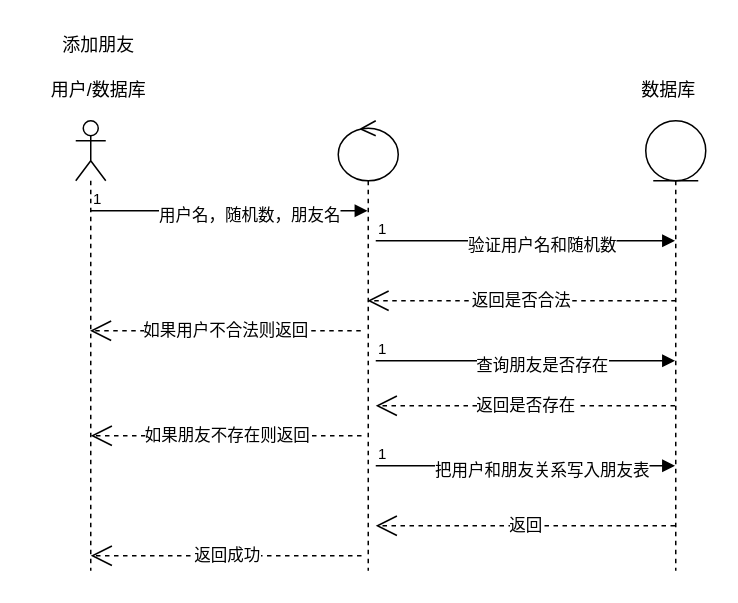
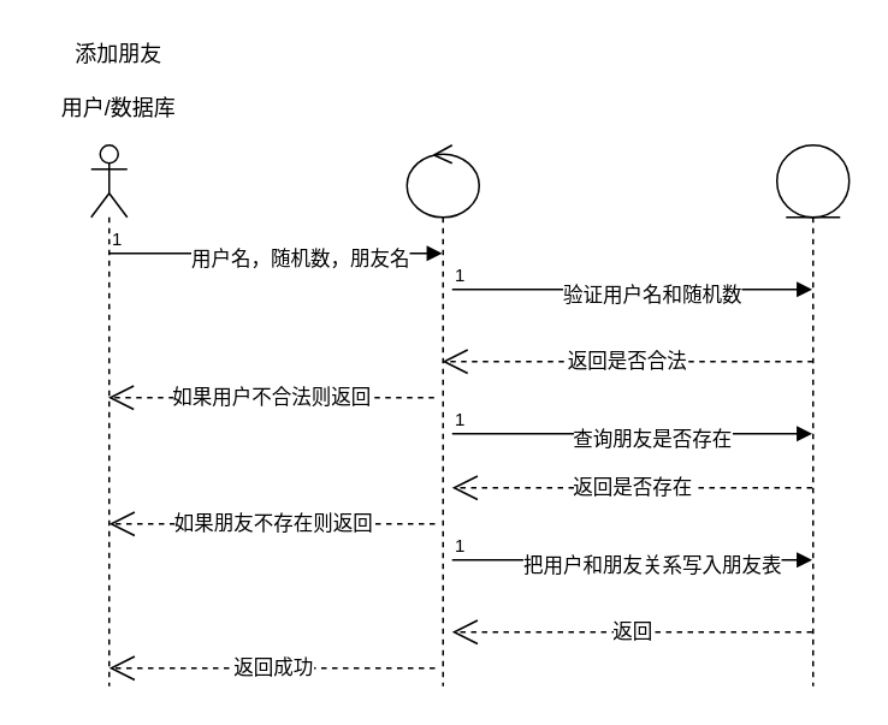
  <mxCell id="0" />
  <mxCell id="1" parent="0" />
  <mxCell id="2" value="" style="shape=umlLifeline;participant=umlActor;perimeter=lifelinePerimeter;whiteSpace=wrap;html=1;container=1;collapsible=0;recursiveResize=0;verticalAlign=top;spacingTop=36;labelBackgroundColor=#ffffff;outlineConnect=0;" vertex="1" parent="1"><mxGeometry x="50" y="80" width="20" height="300" as="geometry" /></mxCell>
  <mxCell id="3" value="" style="endArrow=block;endFill=1;html=1;edgeStyle=orthogonalEdgeStyle;align=left;verticalAlign=top;" edge="1" parent="2" target="6"><mxGeometry x="-1" relative="1" as="geometry"><mxPoint x="10" y="60" as="sourcePoint" /><mxPoint x="170" y="60" as="targetPoint" /><Array as="points"><mxPoint x="150" y="60" /><mxPoint x="150" y="60" /></Array></mxGeometry></mxCell>
  <mxCell id="4" value="1" style="resizable=0;html=1;align=left;verticalAlign=bottom;labelBackgroundColor=#ffffff;fontSize=10;" connectable="0" vertex="1" parent="3"><mxGeometry x="-1" relative="1" as="geometry" /></mxCell>
  <mxCell id="5" value="用户名，随机数，朋友名" style="edgeLabel;html=1;align=center;verticalAlign=middle;resizable=0;points=[];" vertex="1" connectable="0" parent="3"><mxGeometry x="0.518" y="-35" relative="1" as="geometry"><mxPoint x="-35" y="-33" as="offset" /></mxGeometry></mxCell>
  <mxCell id="6" value="" style="shape=umlLifeline;participant=umlControl;perimeter=lifelinePerimeter;whiteSpace=wrap;html=1;container=1;collapsible=0;recursiveResize=0;verticalAlign=top;spacingTop=36;labelBackgroundColor=#ffffff;outlineConnect=0;" vertex="1" parent="1"><mxGeometry x="225" y="80" width="40" height="300" as="geometry" /></mxCell>
  <mxCell id="7" value="" style="endArrow=block;endFill=1;html=1;edgeStyle=orthogonalEdgeStyle;align=left;verticalAlign=top;" edge="1" parent="6" target="10"><mxGeometry x="-1" relative="1" as="geometry"><mxPoint x="25" y="80" as="sourcePoint" /><mxPoint x="185" y="80" as="targetPoint" /><Array as="points"><mxPoint x="185" y="80" /><mxPoint x="185" y="80" /></Array></mxGeometry></mxCell>
  <mxCell id="8" value="1" style="resizable=0;html=1;align=left;verticalAlign=bottom;labelBackgroundColor=#ffffff;fontSize=10;" connectable="0" vertex="1" parent="7"><mxGeometry x="-1" relative="1" as="geometry" /></mxCell>
  <mxCell id="9" value="验证用户名和随机数" style="edgeLabel;html=1;align=center;verticalAlign=middle;resizable=0;points=[];" vertex="1" connectable="0" parent="7"><mxGeometry x="0.604" y="-50" relative="1" as="geometry"><mxPoint x="-50" y="-48" as="offset" /></mxGeometry></mxCell>
  <mxCell id="10" value="" style="shape=umlLifeline;participant=umlEntity;perimeter=lifelinePerimeter;whiteSpace=wrap;html=1;container=1;collapsible=0;recursiveResize=0;verticalAlign=top;spacingTop=36;labelBackgroundColor=#ffffff;outlineConnect=0;" vertex="1" parent="1"><mxGeometry x="430" y="80" width="40" height="300" as="geometry" /></mxCell>
  <mxCell id="11" value="添加朋友" style="text;html=1;align=center;verticalAlign=middle;resizable=0;points=[];autosize=1;" vertex="1" parent="1"><mxGeometry x="35" y="20" width="60" height="20" as="geometry" /></mxCell>
  <mxCell id="12" value="用户/数据库" style="text;html=1;align=center;verticalAlign=middle;resizable=0;points=[];autosize=1;" vertex="1" parent="1"><mxGeometry x="20" y="50" width="90" height="20" as="geometry" /></mxCell>
- <mxCell id="13" value="数据库" style="text;html=1;align=center;verticalAlign=middle;resizable=0;points=[];autosize=1;" vertex="1" parent="1"><mxGeometry x="420" y="50" width="50" height="20" as="geometry" /></mxCell>
  <mxCell id="14" value="返回是否合法" style="endArrow=open;endSize=12;dashed=1;html=1;" edge="1" parent="1" target="6"><mxGeometry width="160" relative="1" as="geometry"><mxPoint x="450" y="200" as="sourcePoint" /><mxPoint x="290" y="200" as="targetPoint" /><Array as="points"><mxPoint x="360" y="200" /></Array></mxGeometry></mxCell>
  <mxCell id="15" value="如果用户不合法则返回" style="endArrow=open;endSize=12;dashed=1;html=1;" edge="1" parent="1"><mxGeometry width="160" relative="1" as="geometry"><mxPoint x="240" y="220" as="sourcePoint" /><mxPoint x="59.5" y="220" as="targetPoint" /><Array as="points"><mxPoint x="175" y="220" /></Array></mxGeometry></mxCell>
  <mxCell id="16" value="" style="endArrow=block;endFill=1;html=1;edgeStyle=orthogonalEdgeStyle;align=left;verticalAlign=top;" edge="1" parent="1"><mxGeometry x="-1" relative="1" as="geometry"><mxPoint x="250" y="240" as="sourcePoint" /><mxPoint x="449.5" y="240" as="targetPoint" /><Array as="points"><mxPoint x="410" y="240" /><mxPoint x="410" y="240" /></Array></mxGeometry></mxCell>
  <mxCell id="17" value="1" style="resizable=0;html=1;align=left;verticalAlign=bottom;labelBackgroundColor=#ffffff;fontSize=10;" connectable="0" vertex="1" parent="16"><mxGeometry x="-1" relative="1" as="geometry" /></mxCell>
  <mxCell id="18" value="查询朋友是否存在" style="edgeLabel;html=1;align=center;verticalAlign=middle;resizable=0;points=[];" vertex="1" connectable="0" parent="16"><mxGeometry x="0.604" y="-50" relative="1" as="geometry"><mxPoint x="-50" y="-48" as="offset" /></mxGeometry></mxCell>
  <mxCell id="19" value="返回是否存在" style="endArrow=open;endSize=12;dashed=1;html=1;" edge="1" parent="1" source="10"><mxGeometry width="160" relative="1" as="geometry"><mxPoint x="430.5" y="270" as="sourcePoint" /><mxPoint x="250" y="270" as="targetPoint" /><Array as="points"><mxPoint x="365.5" y="270" /></Array></mxGeometry></mxCell>
  <mxCell id="20" value="如果朋友不存在则返回" style="endArrow=open;endSize=12;dashed=1;html=1;" edge="1" parent="1"><mxGeometry width="160" relative="1" as="geometry"><mxPoint x="240.5" y="290" as="sourcePoint" /><mxPoint x="60" y="290" as="targetPoint" /><Array as="points"><mxPoint x="175.5" y="290" /></Array></mxGeometry></mxCell>
  <mxCell id="21" value="" style="endArrow=block;endFill=1;html=1;edgeStyle=orthogonalEdgeStyle;align=left;verticalAlign=top;" edge="1" parent="1"><mxGeometry x="-1" relative="1" as="geometry"><mxPoint x="250" y="310" as="sourcePoint" /><mxPoint x="449.5" y="310" as="targetPoint" /><Array as="points"><mxPoint x="410" y="310" /><mxPoint x="410" y="310" /></Array></mxGeometry></mxCell>
  <mxCell id="22" value="1" style="resizable=0;html=1;align=left;verticalAlign=bottom;labelBackgroundColor=#ffffff;fontSize=10;" connectable="0" vertex="1" parent="21"><mxGeometry x="-1" relative="1" as="geometry" /></mxCell>
  <mxCell id="23" value="把用户和朋友关系写入朋友表" style="edgeLabel;html=1;align=center;verticalAlign=middle;resizable=0;points=[];" vertex="1" connectable="0" parent="21"><mxGeometry x="0.604" y="-50" relative="1" as="geometry"><mxPoint x="-50" y="-48" as="offset" /></mxGeometry></mxCell>
  <mxCell id="24" value="返回" style="endArrow=open;endSize=12;dashed=1;html=1;" edge="1" parent="1"><mxGeometry width="160" relative="1" as="geometry"><mxPoint x="449.5" y="350" as="sourcePoint" /><mxPoint x="250" y="350" as="targetPoint" /><Array as="points"><mxPoint x="365.5" y="350" /></Array></mxGeometry></mxCell>
  <mxCell id="25" value="返回成功" style="endArrow=open;endSize=12;dashed=1;html=1;" edge="1" parent="1"><mxGeometry width="160" relative="1" as="geometry"><mxPoint x="240.5" y="370" as="sourcePoint" /><mxPoint x="60" y="370" as="targetPoint" /><Array as="points"><mxPoint x="175.5" y="370" /></Array></mxGeometry></mxCell>
